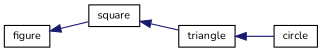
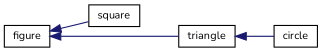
  digraph {
    fontname=Nunito
    rankdir=LR
    node [color=black fillcolor=white fontname=Nunito fontsize=10 shape=record style=filled]
    edge [color=midnightblue dir=back fontname=Nunito fontsize=10 labelfontname=Helvetica labelfontsize=10 style=solid]
    n1 [height=0.2 label=figure width=0.4]
    n2 [height=0.2 label=square width=0.4]
    n3 [height=0.2 label=triangle width=0.4]
    n4 [height=0.2 label=circle width=0.4]
    n1 -> n2
-   n2 -> n3
+   n1 -> n3
    n3 -> n4
  }
